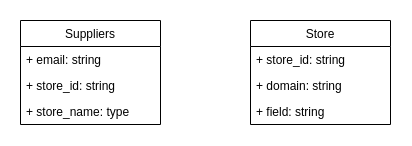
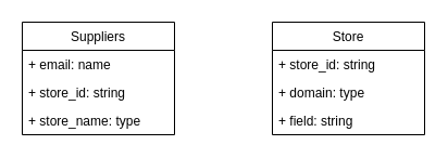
  <mxCell id="0" />
  <mxCell id="1" parent="0" />
  <mxCell id="2" value="Store" style="swimlane;fontStyle=0;childLayout=stackLayout;horizontal=1;startSize=26;fillColor=none;horizontalStack=0;resizeParent=1;resizeParentMax=0;resizeLast=0;collapsible=1;marginBottom=0;" vertex="1" parent="1"><mxGeometry x="250" y="20" width="140" height="104" as="geometry" /></mxCell>
  <mxCell id="3" value="+ store_id: string" style="text;strokeColor=none;fillColor=none;align=left;verticalAlign=top;spacingLeft=4;spacingRight=4;overflow=hidden;rotatable=0;points=[[0,0.5],[1,0.5]];portConstraint=eastwest;" vertex="1" parent="2"><mxGeometry y="26" width="140" height="26" as="geometry" /></mxCell>
- <mxCell id="4" value="+ domain: string&#10;" style="text;strokeColor=none;fillColor=none;align=left;verticalAlign=top;spacingLeft=4;spacingRight=4;overflow=hidden;rotatable=0;points=[[0,0.5],[1,0.5]];portConstraint=eastwest;" vertex="1" parent="2"><mxGeometry y="52" width="140" height="26" as="geometry" /></mxCell>
+ <mxCell id="4" value="+ domain: type&#10;" style="text;strokeColor=none;fillColor=none;align=left;verticalAlign=top;spacingLeft=4;spacingRight=4;overflow=hidden;rotatable=0;points=[[0,0.5],[1,0.5]];portConstraint=eastwest;" vertex="1" parent="2"><mxGeometry y="52" width="140" height="26" as="geometry" /></mxCell>
  <mxCell id="5" value="+ field: string" style="text;strokeColor=none;fillColor=none;align=left;verticalAlign=top;spacingLeft=4;spacingRight=4;overflow=hidden;rotatable=0;points=[[0,0.5],[1,0.5]];portConstraint=eastwest;" vertex="1" parent="2"><mxGeometry y="78" width="140" height="26" as="geometry" /></mxCell>
  <mxCell id="6" value="Suppliers" style="swimlane;fontStyle=0;childLayout=stackLayout;horizontal=1;startSize=26;fillColor=none;horizontalStack=0;resizeParent=1;resizeParentMax=0;resizeLast=0;collapsible=1;marginBottom=0;" vertex="1" parent="1"><mxGeometry x="20" y="20" width="140" height="104" as="geometry"><mxRectangle x="90" y="210" width="80" height="26" as="alternateBounds" /></mxGeometry></mxCell>
- <mxCell id="7" value="+ email: string&#10;" style="text;strokeColor=none;fillColor=none;align=left;verticalAlign=top;spacingLeft=4;spacingRight=4;overflow=hidden;rotatable=0;points=[[0,0.5],[1,0.5]];portConstraint=eastwest;" vertex="1" parent="6"><mxGeometry y="26" width="140" height="26" as="geometry" /></mxCell>
+ <mxCell id="7" value="+ email: name&#10;" style="text;strokeColor=none;fillColor=none;align=left;verticalAlign=top;spacingLeft=4;spacingRight=4;overflow=hidden;rotatable=0;points=[[0,0.5],[1,0.5]];portConstraint=eastwest;" vertex="1" parent="6"><mxGeometry y="26" width="140" height="26" as="geometry" /></mxCell>
  <mxCell id="8" value="+ store_id: string" style="text;strokeColor=none;fillColor=none;align=left;verticalAlign=top;spacingLeft=4;spacingRight=4;overflow=hidden;rotatable=0;points=[[0,0.5],[1,0.5]];portConstraint=eastwest;" vertex="1" parent="6"><mxGeometry y="52" width="140" height="26" as="geometry" /></mxCell>
  <mxCell id="9" value="+ store_name: type" style="text;strokeColor=none;fillColor=none;align=left;verticalAlign=top;spacingLeft=4;spacingRight=4;overflow=hidden;rotatable=0;points=[[0,0.5],[1,0.5]];portConstraint=eastwest;" vertex="1" parent="6"><mxGeometry y="78" width="140" height="26" as="geometry" /></mxCell>
